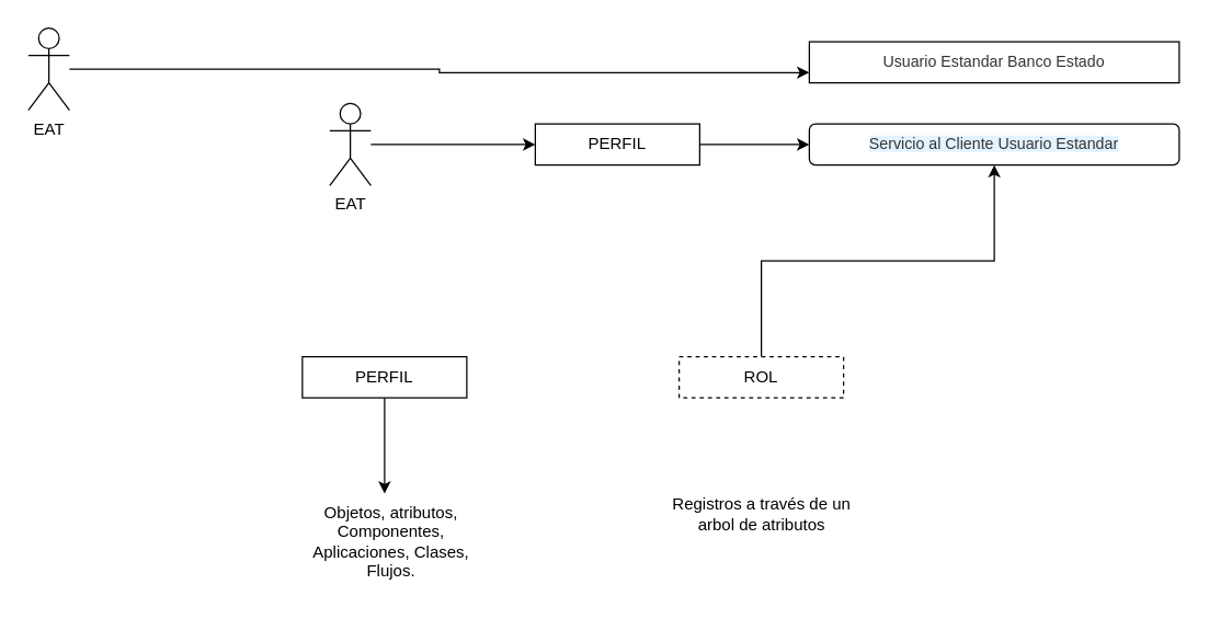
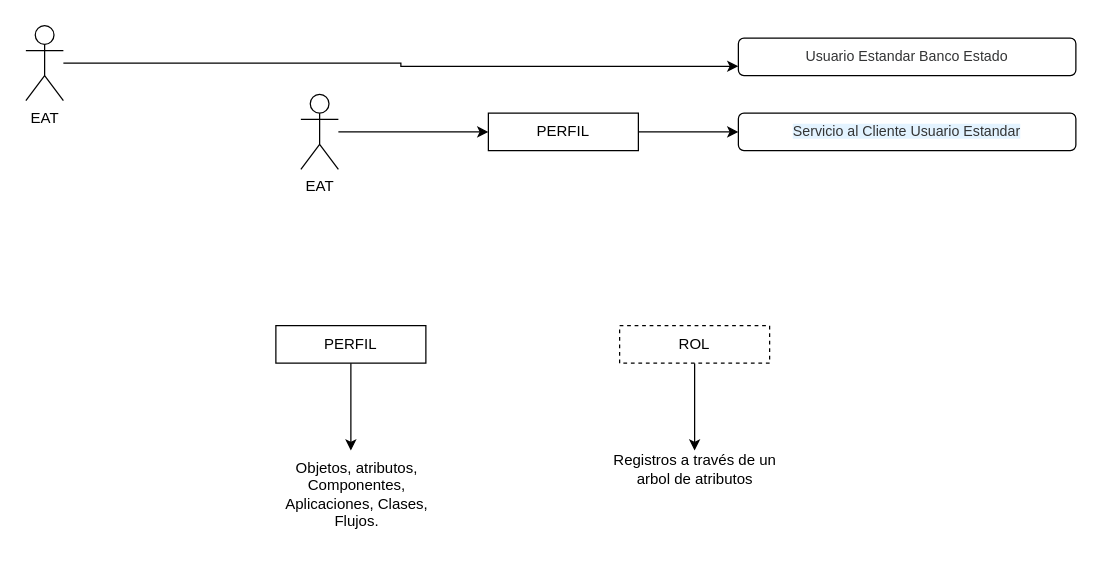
  <mxCell id="0" />
  <mxCell id="1" parent="0" />
  <mxCell id="2" style="edgeStyle=orthogonalEdgeStyle;rounded=0;orthogonalLoop=1;jettySize=auto;html=1;" edge="1" parent="1" source="3" target="5"><mxGeometry relative="1" as="geometry" /></mxCell>
  <mxCell id="3" value="EAT" style="shape=umlActor;verticalLabelPosition=bottom;verticalAlign=top;html=1;outlineConnect=0;" vertex="1" parent="1"><mxGeometry x="240" y="75" width="30" height="60" as="geometry" /></mxCell>
  <mxCell id="4" value="" style="edgeStyle=orthogonalEdgeStyle;rounded=0;orthogonalLoop=1;jettySize=auto;html=1;" edge="1" parent="1" source="5" target="6"><mxGeometry relative="1" as="geometry" /></mxCell>
  <mxCell id="5" value="PERFIL" style="rounded=0;whiteSpace=wrap;html=1;" vertex="1" parent="1"><mxGeometry x="390" y="90" width="120" height="30" as="geometry" /></mxCell>
  <mxCell id="6" value="&lt;a style=&quot;color: rgb(51, 52, 53); font-family: Arial, Helvetica, sans-serif; font-size: 11.36px; text-align: start; text-wrap: nowrap; background-color: rgb(227, 243, 255);&quot;&gt;Servicio al Cliente Usuario Estandar&lt;/a&gt;" style="whiteSpace=wrap;html=1;rounded=1;" vertex="1" parent="1"><mxGeometry x="590" y="90" width="270" height="30" as="geometry" /></mxCell>
  <mxCell id="7" style="edgeStyle=orthogonalEdgeStyle;rounded=0;orthogonalLoop=1;jettySize=auto;html=1;entryX=0;entryY=0.75;entryDx=0;entryDy=0;" edge="1" parent="1" source="8" target="9"><mxGeometry relative="1" as="geometry"><mxPoint x="540" y="40" as="targetPoint" /></mxGeometry></mxCell>
  <mxCell id="8" value="EAT" style="shape=umlActor;verticalLabelPosition=bottom;verticalAlign=top;html=1;outlineConnect=0;" vertex="1" parent="1"><mxGeometry x="20" y="20" width="30" height="60" as="geometry" /></mxCell>
- <mxCell id="9" value="&lt;a style=&quot;color: rgb(51, 52, 53); font-family: Arial, Helvetica, sans-serif; font-size: 11.36px; text-align: start; text-wrap: nowrap; background-color: rgb(255, 255, 255);&quot;&gt;Usuario Estandar Banco Estado&lt;/a&gt;" style="rounded=0;whiteSpace=wrap;html=1;" vertex="1" parent="1"><mxGeometry x="590" y="30" width="270" height="30" as="geometry" /></mxCell>
+ <mxCell id="9" value="&lt;a style=&quot;color: rgb(51, 52, 53); font-family: Arial, Helvetica, sans-serif; font-size: 11.36px; text-align: start; text-wrap: nowrap; background-color: rgb(255, 255, 255);&quot;&gt;Usuario Estandar Banco Estado&lt;/a&gt;" style="whiteSpace=wrap;html=1;rounded=1;" vertex="1" parent="1"><mxGeometry x="590" y="30" width="270" height="30" as="geometry" /></mxCell>
  <mxCell id="10" style="edgeStyle=orthogonalEdgeStyle;rounded=0;orthogonalLoop=1;jettySize=auto;html=1;" edge="1" parent="1" source="11"><mxGeometry relative="1" as="geometry"><mxPoint x="280" y="360" as="targetPoint" /></mxGeometry></mxCell>
  <mxCell id="11" value="PERFIL" style="rounded=0;whiteSpace=wrap;html=1;" vertex="1" parent="1"><mxGeometry x="220" y="260" width="120" height="30" as="geometry" /></mxCell>
- <mxCell id="12" style="edgeStyle=orthogonalEdgeStyle;rounded=0;orthogonalLoop=1;jettySize=auto;html=1;" edge="1" parent="1" source="13" target="6"><mxGeometry relative="1" as="geometry"><mxPoint x="555" y="360" as="targetPoint" /></mxGeometry></mxCell>
+ <mxCell id="12" style="edgeStyle=orthogonalEdgeStyle;rounded=0;orthogonalLoop=1;jettySize=auto;html=1;" edge="1" parent="1" source="13" target="15"><mxGeometry relative="1" as="geometry"><mxPoint x="555" y="360" as="targetPoint" /></mxGeometry></mxCell>
  <mxCell id="13" value="ROL" style="rounded=0;whiteSpace=wrap;html=1;dashed=1;" vertex="1" parent="1"><mxGeometry x="495" y="260" width="120" height="30" as="geometry" /></mxCell>
  <mxCell id="14" value="Objetos, atributos, Componentes, Aplicaciones, Clases, Flujos." style="text;html=1;align=center;verticalAlign=middle;whiteSpace=wrap;rounded=0;" vertex="1" parent="1"><mxGeometry x="220" y="360" width="130" height="70" as="geometry" /></mxCell>
  <mxCell id="15" value="Registros a través de un arbol de atributos" style="text;html=1;align=center;verticalAlign=middle;whiteSpace=wrap;rounded=0;" vertex="1" parent="1"><mxGeometry x="487.5" y="360" width="135" height="30" as="geometry" /></mxCell>
